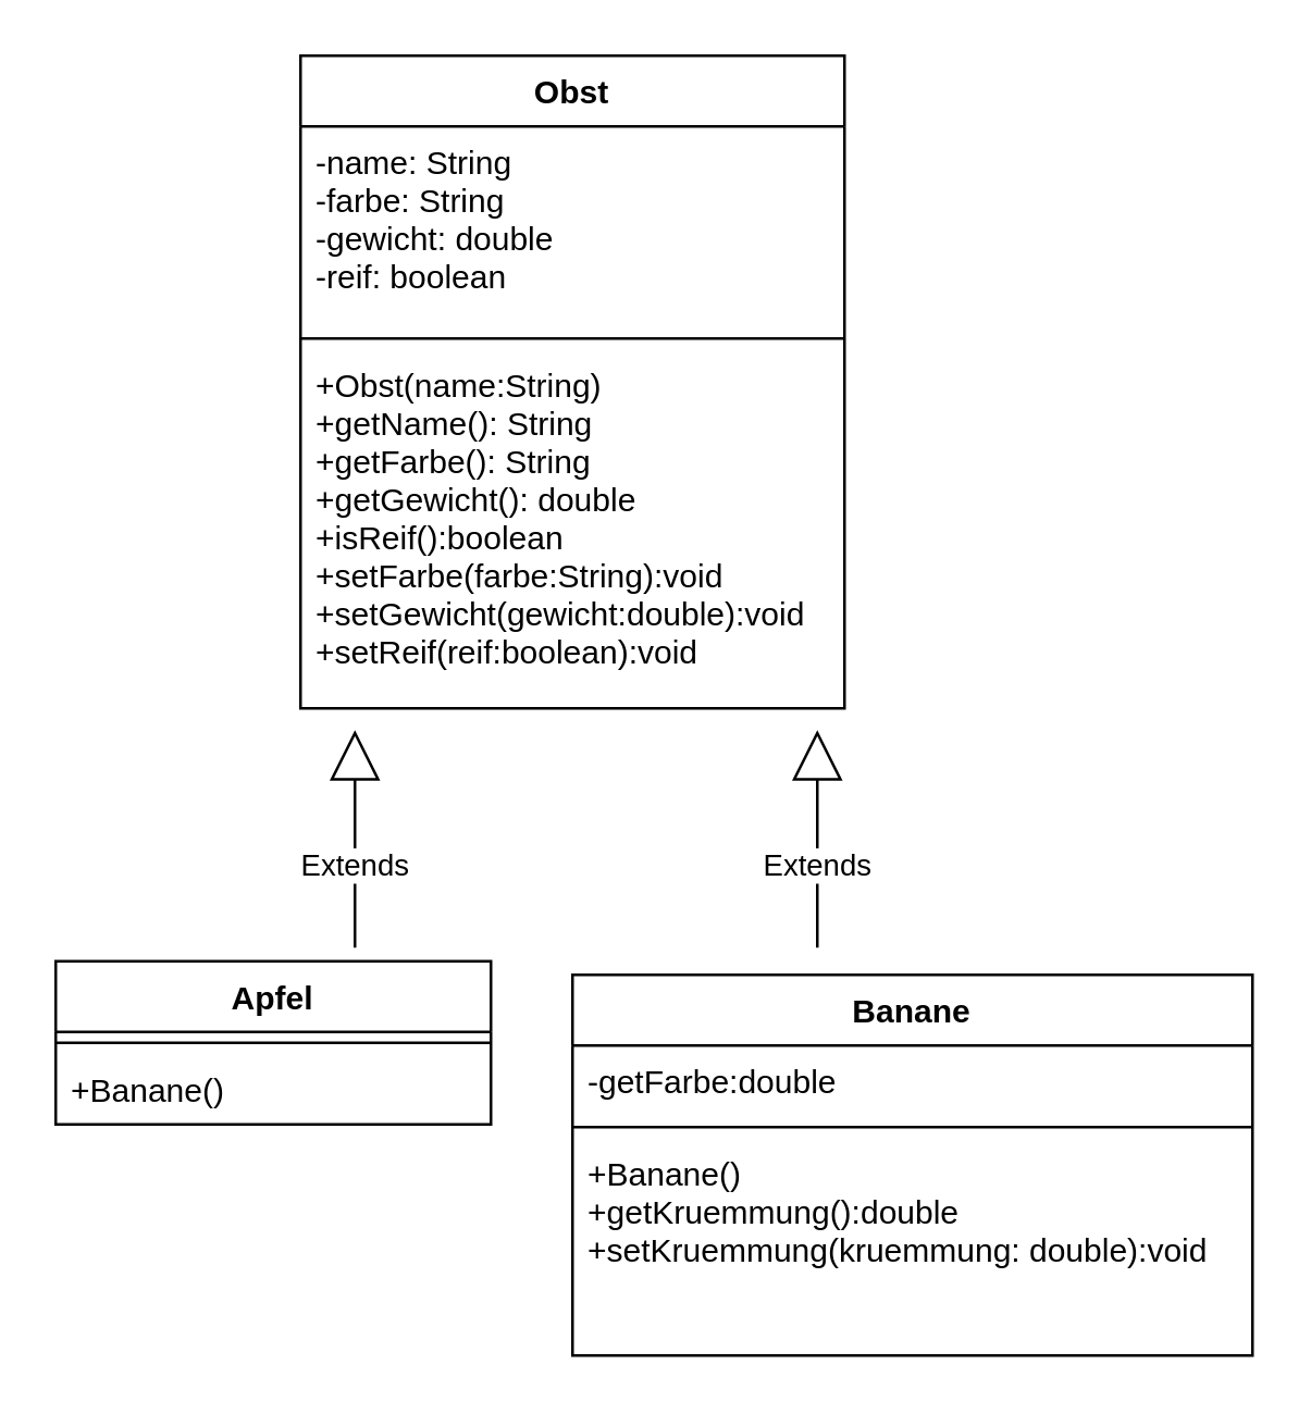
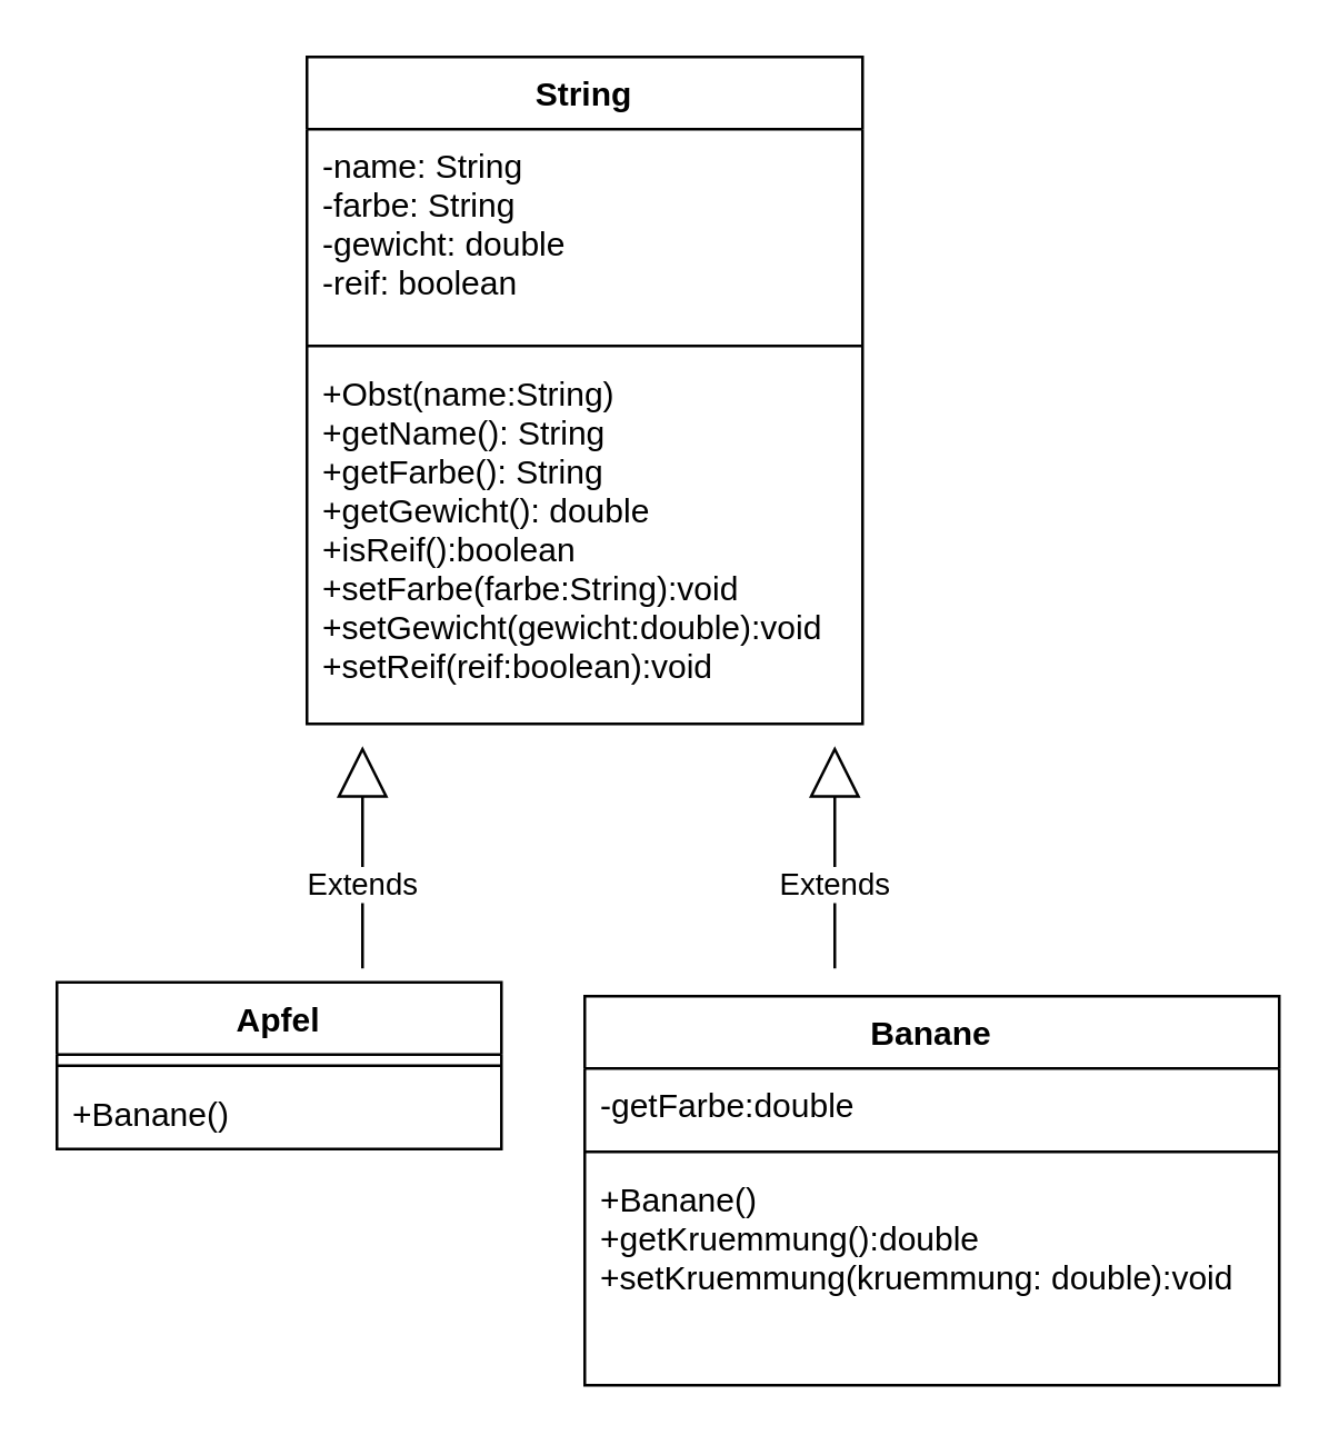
  <mxCell id="0" />
  <mxCell id="1" parent="0" />
- <mxCell id="2" value="Obst" style="swimlane;fontStyle=1;align=center;verticalAlign=top;childLayout=stackLayout;horizontal=1;startSize=26;horizontalStack=0;resizeParent=1;resizeParentMax=0;resizeLast=0;collapsible=1;marginBottom=0;" vertex="1" parent="1"><mxGeometry x="110" y="20" width="200" height="240" as="geometry" /></mxCell>
+ <mxCell id="2" value="String" style="swimlane;fontStyle=1;align=center;verticalAlign=top;childLayout=stackLayout;horizontal=1;startSize=26;horizontalStack=0;resizeParent=1;resizeParentMax=0;resizeLast=0;collapsible=1;marginBottom=0;" vertex="1" parent="1"><mxGeometry x="110" y="20" width="200" height="240" as="geometry" /></mxCell>
  <mxCell id="3" value="-name: String&#10;-farbe: String&#10;-gewicht: double&#10;-reif: boolean" style="text;strokeColor=none;fillColor=none;align=left;verticalAlign=top;spacingLeft=4;spacingRight=4;overflow=hidden;rotatable=0;points=[[0,0.5],[1,0.5]];portConstraint=eastwest;" vertex="1" parent="2"><mxGeometry y="26" width="200" height="74" as="geometry" /></mxCell>
  <mxCell id="4" value="" style="line;strokeWidth=1;fillColor=none;align=left;verticalAlign=middle;spacingTop=-1;spacingLeft=3;spacingRight=3;rotatable=0;labelPosition=right;points=[];portConstraint=eastwest;" vertex="1" parent="2"><mxGeometry y="100" width="200" height="8" as="geometry" /></mxCell>
  <mxCell id="5" value="+Obst(name:String)&#10;+getName(): String&#10;+getFarbe(): String&#10;+getGewicht(): double&#10;+isReif():boolean&#10;+setFarbe(farbe:String):void&#10;+setGewicht(gewicht:double):void&#10;+setReif(reif:boolean):void" style="text;strokeColor=none;fillColor=none;align=left;verticalAlign=top;spacingLeft=4;spacingRight=4;overflow=hidden;rotatable=0;points=[[0,0.5],[1,0.5]];portConstraint=eastwest;" vertex="1" parent="2"><mxGeometry y="108" width="200" height="132" as="geometry" /></mxCell>
  <mxCell id="6" value="Apfel" style="swimlane;fontStyle=1;align=center;verticalAlign=top;childLayout=stackLayout;horizontal=1;startSize=26;horizontalStack=0;resizeParent=1;resizeParentMax=0;resizeLast=0;collapsible=1;marginBottom=0;" vertex="1" parent="1"><mxGeometry x="20" y="353" width="160" height="60" as="geometry" /></mxCell>
  <mxCell id="7" value="" style="line;strokeWidth=1;fillColor=none;align=left;verticalAlign=middle;spacingTop=-1;spacingLeft=3;spacingRight=3;rotatable=0;labelPosition=right;points=[];portConstraint=eastwest;" vertex="1" parent="6"><mxGeometry y="26" width="160" height="8" as="geometry" /></mxCell>
  <mxCell id="8" value="+Banane()" style="text;strokeColor=none;fillColor=none;align=left;verticalAlign=top;spacingLeft=4;spacingRight=4;overflow=hidden;rotatable=0;points=[[0,0.5],[1,0.5]];portConstraint=eastwest;" vertex="1" parent="6"><mxGeometry y="34" width="160" height="26" as="geometry" /></mxCell>
  <mxCell id="9" value="Banane" style="swimlane;fontStyle=1;align=center;verticalAlign=top;childLayout=stackLayout;horizontal=1;startSize=26;horizontalStack=0;resizeParent=1;resizeParentMax=0;resizeLast=0;collapsible=1;marginBottom=0;" vertex="1" parent="1"><mxGeometry x="210" y="358" width="250" height="140" as="geometry" /></mxCell>
  <mxCell id="10" value="-getFarbe:double" style="text;strokeColor=none;fillColor=none;align=left;verticalAlign=top;spacingLeft=4;spacingRight=4;overflow=hidden;rotatable=0;points=[[0,0.5],[1,0.5]];portConstraint=eastwest;" vertex="1" parent="9"><mxGeometry y="26" width="250" height="26" as="geometry" /></mxCell>
  <mxCell id="11" value="" style="line;strokeWidth=1;fillColor=none;align=left;verticalAlign=middle;spacingTop=-1;spacingLeft=3;spacingRight=3;rotatable=0;labelPosition=right;points=[];portConstraint=eastwest;" vertex="1" parent="9"><mxGeometry y="52" width="250" height="8" as="geometry" /></mxCell>
  <mxCell id="12" value="+Banane()&#10;+getKruemmung():double&#10;+setKruemmung(kruemmung: double):void" style="text;strokeColor=none;fillColor=none;align=left;verticalAlign=top;spacingLeft=4;spacingRight=4;overflow=hidden;rotatable=0;points=[[0,0.5],[1,0.5]];portConstraint=eastwest;" vertex="1" parent="9"><mxGeometry y="60" width="250" height="80" as="geometry" /></mxCell>
  <mxCell id="13" value="Extends" style="endArrow=block;endSize=16;endFill=0;html=1;rounded=0;" edge="1" parent="1"><mxGeometry x="-0.25" width="160" relative="1" as="geometry"><mxPoint x="130" y="348" as="sourcePoint" /><mxPoint x="130" y="268" as="targetPoint" /><mxPoint as="offset" /></mxGeometry></mxCell>
  <mxCell id="14" value="Extends" style="endArrow=block;endSize=16;endFill=0;html=1;rounded=0;" edge="1" parent="1"><mxGeometry x="-0.25" width="160" relative="1" as="geometry"><mxPoint x="300" y="348" as="sourcePoint" /><mxPoint x="300" y="268" as="targetPoint" /><mxPoint as="offset" /></mxGeometry></mxCell>
